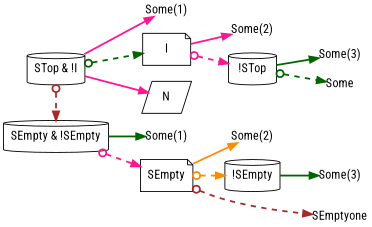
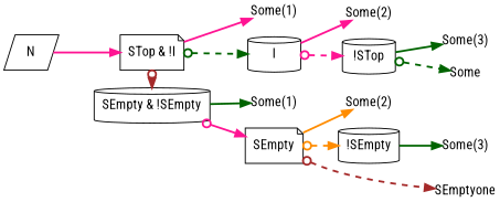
  digraph {
    fontname="Roboto Condensed"
    rankdir=LR
    node [fontname="Roboto Condensed" fontsize=14 shape=plain]
    edge [color=deeppink fontname="Roboto Condensed" penwidth=2 style=dashed]
-   n1 [label="STop & !I" shape=cylinder]
+   n1 [label="STop & !I" shape=note]
    n2 [label="SEmpty & !SEmpty" shape=cylinder]
    n3 [label="Some(1)"]
-   n4 [label=I shape=note]
+   n4 [label=I shape=cylinder]
    n5 [label="Some(2)"]
    n6 [label="!STop" shape=cylinder]
    n7 [label="Some(3)"]
    n8 [label=Some]
    n9 [label="Some(1)"]
    n10 [label=SEmpty shape=note]
    n11 [label="Some(2)"]
    n12 [label="!SEmpty" shape=cylinder]
    n13 [label="Some(3)"]
    n14 [label=SEmptyone]
    n15 [label=N shape=parallelogram]
    subgraph sub_1 {
      rank=same
      n1
      n2
    }
    subgraph sub_2 {
      rank=same
      n3
      n4
    }
    subgraph sub_3 {
      rank=same
      n5
      n6
    }
    subgraph sub_4 {
      rank=same
      n7
      n8
    }
    subgraph sub_5 {
      rank=same
      n9
      n10
    }
    subgraph sub_6 {
      rank=same
      n11
      n12
    }
    subgraph sub_7 {
      rank=same
      n13
      n14
    }
    n1 -> n2 [arrowhead=normal arrowtail=odot color=brown dir=both]
    n1 -> n3 [style=solid]
    n1 -> n4 [arrowhead=normal arrowtail=odot color=darkgreen dir=both]
    n2 -> n9 [color=darkgreen style=solid]
-   n2 -> n10 [arrowhead=normal arrowtail=odot dir=both]
+   n2 -> n10 [arrowhead=normal arrowtail=odot dir=both style=solid]
    n4 -> n5 [style=solid]
    n4 -> n6 [arrowhead=normal arrowtail=odot dir=both]
    n6 -> n7 [color=darkgreen style=solid]
    n6 -> n8 [arrowhead=normal arrowtail=odot color=darkgreen dir=both]
    n10 -> n11 [color=darkorange style=solid]
    n10 -> n12 [arrowhead=normal arrowtail=odot color=darkorange dir=both]
    n10 -> n14 [arrowhead=normal arrowtail=odot color=brown dir=both]
    n12 -> n13 [color=darkgreen style=solid]
-   n1 -> n15 [style=solid]
+   n15 -> n1 [style=solid]
  }
